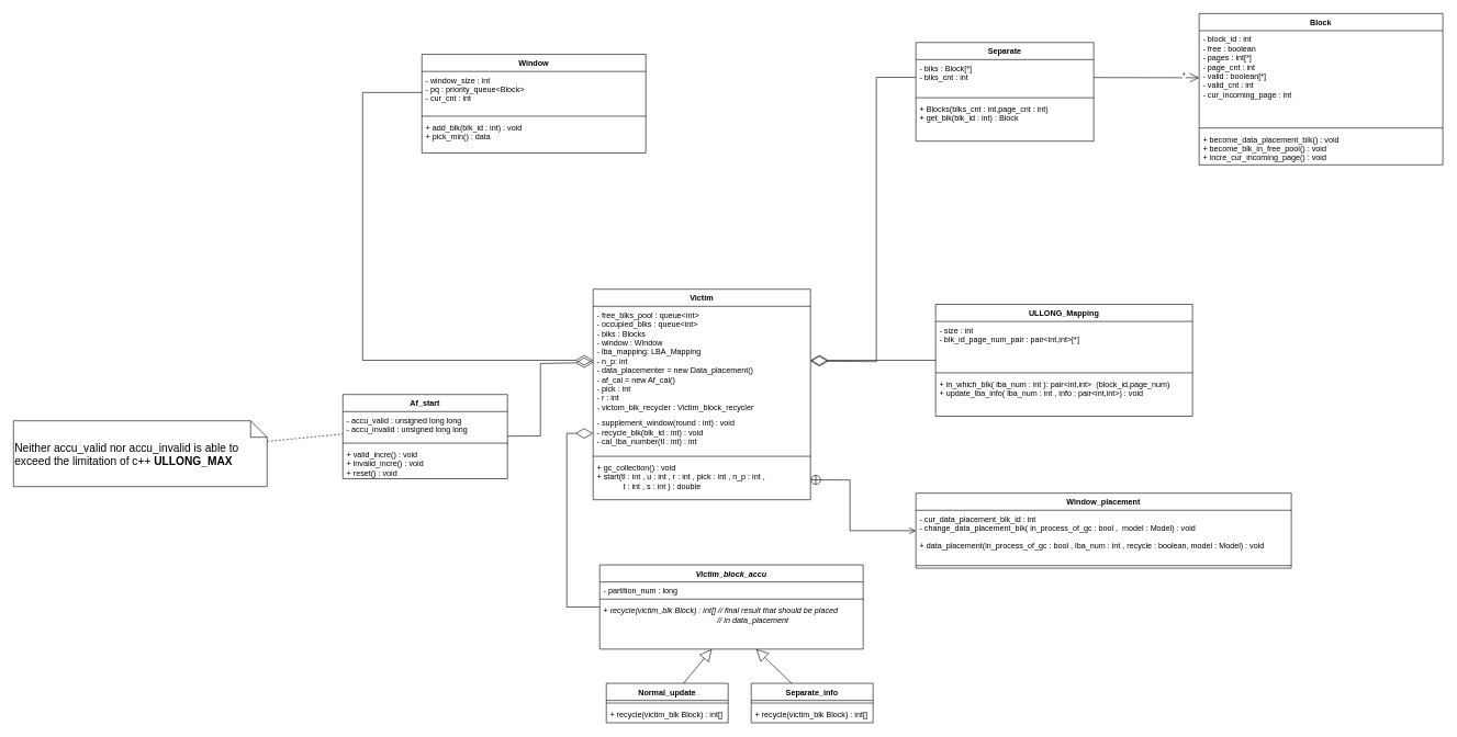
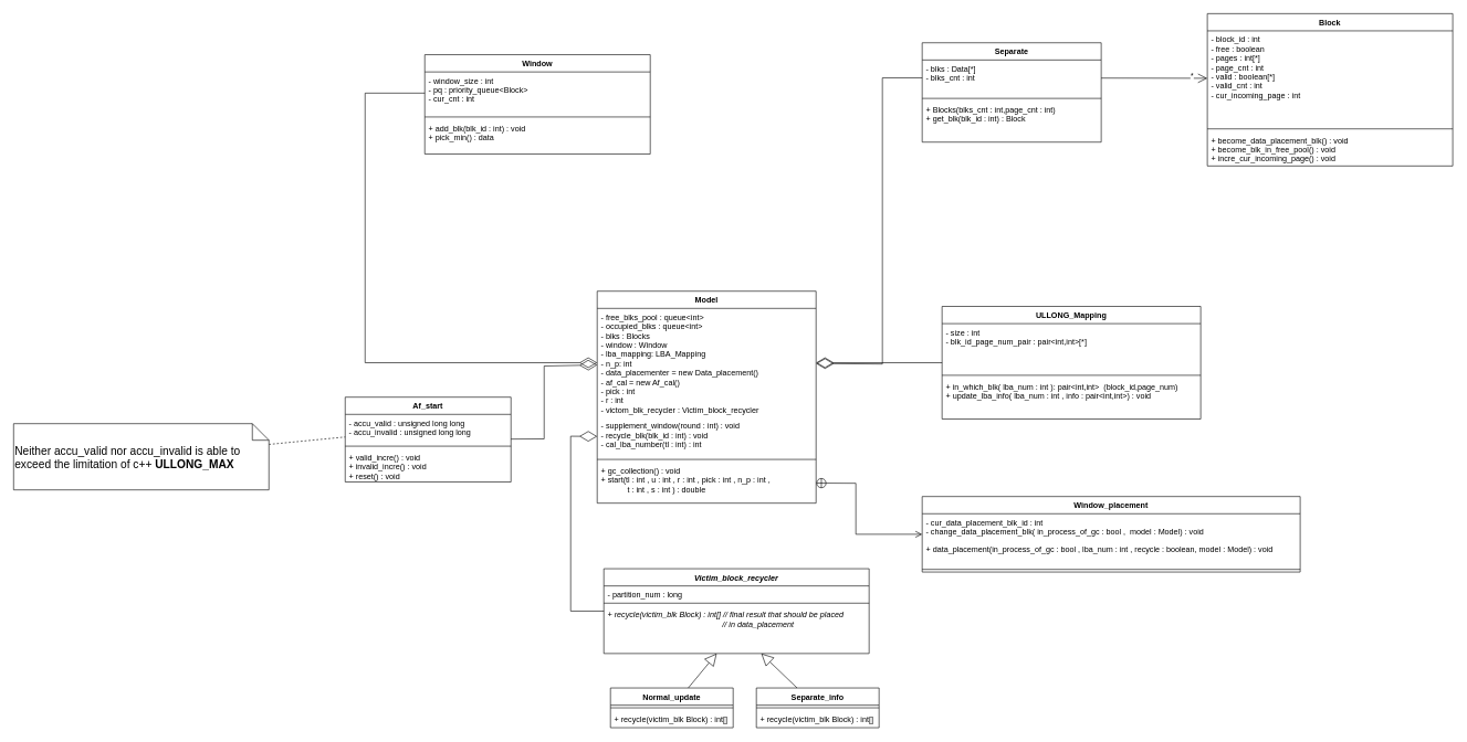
  <mxCell id="0" />
  <mxCell id="1" parent="0" />
- <mxCell id="2" value="Victim" style="swimlane;fontStyle=1;align=center;verticalAlign=top;childLayout=stackLayout;horizontal=1;startSize=26;horizontalStack=0;resizeParent=1;resizeParentMax=0;resizeLast=0;collapsible=1;marginBottom=0;" parent="1" vertex="1"><mxGeometry x="900" y="439" width="330" height="320" as="geometry" /></mxCell>
+ <mxCell id="2" value="Model" style="swimlane;fontStyle=1;align=center;verticalAlign=top;childLayout=stackLayout;horizontal=1;startSize=26;horizontalStack=0;resizeParent=1;resizeParentMax=0;resizeLast=0;collapsible=1;marginBottom=0;" parent="1" vertex="1"><mxGeometry x="900" y="439" width="330" height="320" as="geometry" /></mxCell>
  <mxCell id="3" value="- free_blks_pool : queue&lt;int&gt;&#10;- occupied_blks : queue&lt;int&gt;&#10;- blks : Blocks&#10;- window : Window&#10;- lba_mapping: LBA_Mapping&#10;- n_p: int &#10;- data_placementer = new Data_placement()&#10;- af_cal = new Af_cal() &#10;- pick : int &#10;- r : int &#10;- victom_blk_recycler : Victim_block_recycler" style="text;strokeColor=none;fillColor=none;align=left;verticalAlign=top;spacingLeft=4;spacingRight=4;overflow=hidden;rotatable=0;points=[[0,0.5],[1,0.5]];portConstraint=eastwest;" parent="2" vertex="1"><mxGeometry y="26" width="330" height="164" as="geometry" /></mxCell>
  <mxCell id="4" value="- supplement_window(round : int) : void&#10;- recycle_blk(blk_id : int) : void&#10;- cal_lba_number(tl : int) : int&#10; &#10;" style="text;strokeColor=none;fillColor=none;align=left;verticalAlign=top;spacingLeft=4;spacingRight=4;overflow=hidden;rotatable=0;points=[[0,0.5],[1,0.5]];portConstraint=eastwest;" parent="2" vertex="1"><mxGeometry y="190" width="330" height="60" as="geometry" /></mxCell>
  <mxCell id="5" value="" style="line;strokeWidth=1;fillColor=none;align=left;verticalAlign=middle;spacingTop=-1;spacingLeft=3;spacingRight=3;rotatable=0;labelPosition=right;points=[];portConstraint=eastwest;strokeColor=inherit;" parent="2" vertex="1"><mxGeometry y="250" width="330" height="8" as="geometry" /></mxCell>
  <mxCell id="6" value="+ gc_collection() : void&#10;+ start(tl : int , u : int , r : int , pick : int , n_p : int , &#10;            t : int , s : int ) : double" style="text;strokeColor=none;fillColor=none;align=left;verticalAlign=top;spacingLeft=4;spacingRight=4;overflow=hidden;rotatable=0;points=[[0,0.5],[1,0.5]];portConstraint=eastwest;" parent="2" vertex="1"><mxGeometry y="258" width="330" height="62" as="geometry" /></mxCell>
  <mxCell id="7" value="Separate" style="swimlane;fontStyle=1;align=center;verticalAlign=top;childLayout=stackLayout;horizontal=1;startSize=26;horizontalStack=0;resizeParent=1;resizeParentMax=0;resizeLast=0;collapsible=1;marginBottom=0;" parent="1" vertex="1"><mxGeometry x="1390" y="64" width="270" height="150" as="geometry" /></mxCell>
- <mxCell id="8" value="- blks : Block[*]&#10;- blks_cnt : int " style="text;strokeColor=none;fillColor=none;align=left;verticalAlign=top;spacingLeft=4;spacingRight=4;overflow=hidden;rotatable=0;points=[[0,0.5],[1,0.5]];portConstraint=eastwest;" parent="7" vertex="1"><mxGeometry y="26" width="270" height="54" as="geometry" /></mxCell>
+ <mxCell id="8" value="- blks : Data[*]&#10;- blks_cnt : int " style="text;strokeColor=none;fillColor=none;align=left;verticalAlign=top;spacingLeft=4;spacingRight=4;overflow=hidden;rotatable=0;points=[[0,0.5],[1,0.5]];portConstraint=eastwest;" parent="7" vertex="1"><mxGeometry y="26" width="270" height="54" as="geometry" /></mxCell>
  <mxCell id="9" value="" style="line;strokeWidth=1;fillColor=none;align=left;verticalAlign=middle;spacingTop=-1;spacingLeft=3;spacingRight=3;rotatable=0;labelPosition=right;points=[];portConstraint=eastwest;strokeColor=inherit;" parent="7" vertex="1"><mxGeometry y="80" width="270" height="8" as="geometry" /></mxCell>
  <mxCell id="10" value="+ Blocks(blks_cnt : int,page_cnt : int)&#10;+ get_blk(blk_id : int) : Block" style="text;strokeColor=none;fillColor=none;align=left;verticalAlign=top;spacingLeft=4;spacingRight=4;overflow=hidden;rotatable=0;points=[[0,0.5],[1,0.5]];portConstraint=eastwest;" parent="7" vertex="1"><mxGeometry y="88" width="270" height="62" as="geometry" /></mxCell>
  <mxCell id="11" value="" style="endArrow=open;endFill=1;endSize=12;html=1;rounded=0;" parent="1" source="8" target="32" edge="1"><mxGeometry width="160" relative="1" as="geometry"><mxPoint x="1600" y="65" as="sourcePoint" /><mxPoint x="1790" y="120.172" as="targetPoint" /></mxGeometry></mxCell>
  <mxCell id="12" value="*" style="edgeLabel;html=1;align=center;verticalAlign=middle;resizable=0;points=[];" parent="11" vertex="1" connectable="0"><mxGeometry x="0.698" y="3" relative="1" as="geometry"><mxPoint as="offset" /></mxGeometry></mxCell>
  <mxCell id="13" value="ULLONG_Mapping" style="swimlane;fontStyle=1;align=center;verticalAlign=top;childLayout=stackLayout;horizontal=1;startSize=26;horizontalStack=0;resizeParent=1;resizeParentMax=0;resizeLast=0;collapsible=1;marginBottom=0;" parent="1" vertex="1"><mxGeometry x="1420" y="462" width="390" height="170" as="geometry" /></mxCell>
  <mxCell id="14" value="- size : int &#10;- blk_id_page_num_pair : pair&lt;int,int&gt;[*]" style="text;strokeColor=none;fillColor=none;align=left;verticalAlign=top;spacingLeft=4;spacingRight=4;overflow=hidden;rotatable=0;points=[[0,0.5],[1,0.5]];portConstraint=eastwest;" parent="13" vertex="1"><mxGeometry y="26" width="390" height="74" as="geometry" /></mxCell>
  <mxCell id="15" value="" style="line;strokeWidth=1;fillColor=none;align=left;verticalAlign=middle;spacingTop=-1;spacingLeft=3;spacingRight=3;rotatable=0;labelPosition=right;points=[];portConstraint=eastwest;strokeColor=inherit;" parent="13" vertex="1"><mxGeometry y="100" width="390" height="8" as="geometry" /></mxCell>
  <mxCell id="16" value="+ in_which_blk( lba_num : int ): pair&lt;int,int&gt;  (block_id,page_num)&#10;+ update_lba_info( lba_num : int , info : pair&lt;int,int&gt;) : void " style="text;strokeColor=none;fillColor=none;align=left;verticalAlign=top;spacingLeft=4;spacingRight=4;overflow=hidden;rotatable=0;points=[[0,0.5],[1,0.5]];portConstraint=eastwest;" parent="13" vertex="1"><mxGeometry y="108" width="390" height="62" as="geometry" /></mxCell>
  <mxCell id="17" value="Window_placement" style="swimlane;fontStyle=1;align=center;verticalAlign=top;childLayout=stackLayout;horizontal=1;startSize=26;horizontalStack=0;resizeParent=1;resizeParentMax=0;resizeLast=0;collapsible=1;marginBottom=0;" parent="1" vertex="1"><mxGeometry x="1390" y="749" width="570" height="114" as="geometry" /></mxCell>
  <mxCell id="18" value="- cur_data_placement_blk_id : int&#10;- change_data_placement_blk( in_process_of_gc : bool ,  model : Model) : void" style="text;strokeColor=none;fillColor=none;align=left;verticalAlign=top;spacingLeft=4;spacingRight=4;overflow=hidden;rotatable=0;points=[[0,0.5],[1,0.5]];portConstraint=eastwest;" parent="17" vertex="1"><mxGeometry y="26" width="570" height="40" as="geometry" /></mxCell>
  <mxCell id="19" value="+ data_placement(in_process_of_gc : bool , lba_num : int , recycle : boolean, model : Model) : void &#10;" style="text;strokeColor=none;fillColor=none;align=left;verticalAlign=top;spacingLeft=4;spacingRight=4;overflow=hidden;rotatable=0;points=[[0,0.5],[1,0.5]];portConstraint=eastwest;" parent="17" vertex="1"><mxGeometry y="66" width="570" height="40" as="geometry" /></mxCell>
  <mxCell id="20" value="" style="line;strokeWidth=1;fillColor=none;align=left;verticalAlign=middle;spacingTop=-1;spacingLeft=3;spacingRight=3;rotatable=0;labelPosition=right;points=[];portConstraint=eastwest;strokeColor=inherit;" parent="17" vertex="1"><mxGeometry y="106" width="570" height="8" as="geometry" /></mxCell>
  <mxCell id="21" value="Af_start" style="swimlane;fontStyle=1;align=center;verticalAlign=top;childLayout=stackLayout;horizontal=1;startSize=26;horizontalStack=0;resizeParent=1;resizeParentMax=0;resizeLast=0;collapsible=1;marginBottom=0;" parent="1" vertex="1"><mxGeometry x="520" y="599" width="250" height="128" as="geometry" /></mxCell>
  <mxCell id="22" value="- accu_valid : unsigned long long&#10;- accu_invalid : unsigned long long" style="text;strokeColor=none;fillColor=none;align=left;verticalAlign=top;spacingLeft=4;spacingRight=4;overflow=hidden;rotatable=0;points=[[0,0.5],[1,0.5]];portConstraint=eastwest;" parent="21" vertex="1"><mxGeometry y="26" width="250" height="44" as="geometry" /></mxCell>
  <mxCell id="23" value="" style="line;strokeWidth=1;fillColor=none;align=left;verticalAlign=middle;spacingTop=-1;spacingLeft=3;spacingRight=3;rotatable=0;labelPosition=right;points=[];portConstraint=eastwest;strokeColor=inherit;" parent="21" vertex="1"><mxGeometry y="70" width="250" height="8" as="geometry" /></mxCell>
  <mxCell id="24" value="+ valid_incre() : void&#10;+ invalid_incre() : void&#10;+ reset() : void" style="text;strokeColor=none;fillColor=none;align=left;verticalAlign=top;spacingLeft=4;spacingRight=4;overflow=hidden;rotatable=0;points=[[0,0.5],[1,0.5]];portConstraint=eastwest;" parent="21" vertex="1"><mxGeometry y="78" width="250" height="50" as="geometry" /></mxCell>
  <mxCell id="25" value="" style="endArrow=diamondThin;endFill=0;endSize=24;html=1;rounded=0;" parent="1" source="21" target="3" edge="1"><mxGeometry width="160" relative="1" as="geometry"><mxPoint x="790" y="489" as="sourcePoint" /><mxPoint x="950" y="489" as="targetPoint" /><Array as="points"><mxPoint x="820" y="662" /><mxPoint x="820" y="552" /></Array></mxGeometry></mxCell>
  <mxCell id="26" value="" style="endArrow=diamondThin;endFill=0;endSize=24;html=1;rounded=0;" parent="1" source="8" target="3" edge="1"><mxGeometry width="160" relative="1" as="geometry"><mxPoint x="1240" y="259" as="sourcePoint" /><mxPoint x="1400" y="259" as="targetPoint" /><Array as="points"><mxPoint x="1330" y="117" /><mxPoint x="1330" y="549" /></Array></mxGeometry></mxCell>
  <mxCell id="27" value="" style="endArrow=diamondThin;endFill=0;endSize=24;html=1;rounded=0;" parent="1" source="13" target="3" edge="1"><mxGeometry width="160" relative="1" as="geometry"><mxPoint x="1400" y="127" as="sourcePoint" /><mxPoint x="1240" y="560.132" as="targetPoint" /><Array as="points" /></mxGeometry></mxCell>
  <mxCell id="28" value="" style="endArrow=none;dashed=1;html=1;rounded=0;fontSize=17;" parent="1" source="29" target="22" edge="1"><mxGeometry width="50" height="50" relative="1" as="geometry"><mxPoint x="285" y="842.966" as="sourcePoint" /><mxPoint x="515.08" y="619" as="targetPoint" /></mxGeometry></mxCell>
  <mxCell id="29" value="Neither accu_valid nor accu_invalid is able to exceed the limitation of c++&amp;nbsp;&lt;strong&gt;ULLONG_MAX&lt;/strong&gt;&lt;br&gt;&amp;nbsp;" style="shape=note2;boundedLbl=1;whiteSpace=wrap;html=1;size=25;verticalAlign=top;align=left;fontSize=17;" parent="1" vertex="1"><mxGeometry x="20" y="639" width="385" height="100" as="geometry" /></mxCell>
  <mxCell id="30" value="" style="endArrow=diamondThin;endFill=0;endSize=24;html=1;rounded=0;" parent="1" source="36" target="3" edge="1"><mxGeometry width="160" relative="1" as="geometry"><mxPoint x="120" y="69.821" as="sourcePoint" /><mxPoint x="640" y="429" as="targetPoint" /><Array as="points"><mxPoint x="550" y="140" /><mxPoint x="550" y="547" /></Array></mxGeometry></mxCell>
  <mxCell id="31" value="Block" style="swimlane;fontStyle=1;align=center;verticalAlign=top;childLayout=stackLayout;horizontal=1;startSize=26;horizontalStack=0;resizeParent=1;resizeParentMax=0;resizeLast=0;collapsible=1;marginBottom=0;" parent="1" vertex="1"><mxGeometry x="1820" y="20" width="370" height="230" as="geometry" /></mxCell>
  <mxCell id="32" value="- block_id : int&#10;- free : boolean&#10;- pages : int[*]&#10;- page_cnt : int&#10;- valid : boolean[*]&#10;- valid_cnt : int&#10;- cur_incoming_page : int" style="text;strokeColor=none;fillColor=none;align=left;verticalAlign=top;spacingLeft=4;spacingRight=4;overflow=hidden;rotatable=0;points=[[0,0.5],[1,0.5]];portConstraint=eastwest;" parent="31" vertex="1"><mxGeometry y="26" width="370" height="144" as="geometry" /></mxCell>
  <mxCell id="33" value="" style="line;strokeWidth=1;fillColor=none;align=left;verticalAlign=middle;spacingTop=-1;spacingLeft=3;spacingRight=3;rotatable=0;labelPosition=right;points=[];portConstraint=eastwest;strokeColor=inherit;" parent="31" vertex="1"><mxGeometry y="170" width="370" height="8" as="geometry" /></mxCell>
  <mxCell id="34" value="+ become_data_placement_blk() : void&#10;+ become_blk_in_free_pool() : void&#10;+ incre_cur_incoming_page() : void" style="text;strokeColor=none;fillColor=none;align=left;verticalAlign=top;spacingLeft=4;spacingRight=4;overflow=hidden;rotatable=0;points=[[0,0.5],[1,0.5]];portConstraint=eastwest;" parent="31" vertex="1"><mxGeometry y="178" width="370" height="52" as="geometry" /></mxCell>
  <mxCell id="35" value="Window" style="swimlane;fontStyle=1;align=center;verticalAlign=top;childLayout=stackLayout;horizontal=1;startSize=26;horizontalStack=0;resizeParent=1;resizeParentMax=0;resizeLast=0;collapsible=1;marginBottom=0;" parent="1" vertex="1"><mxGeometry x="640" y="82" width="340" height="150" as="geometry" /></mxCell>
  <mxCell id="36" value="- window_size : int&#10;- pq : priority_queue&lt;Block&gt;&#10;- cur_cnt : int" style="text;strokeColor=none;fillColor=none;align=left;verticalAlign=top;spacingLeft=4;spacingRight=4;overflow=hidden;rotatable=0;points=[[0,0.5],[1,0.5]];portConstraint=eastwest;" parent="35" vertex="1"><mxGeometry y="26" width="340" height="64" as="geometry" /></mxCell>
  <mxCell id="37" value="" style="line;strokeWidth=1;fillColor=none;align=left;verticalAlign=middle;spacingTop=-1;spacingLeft=3;spacingRight=3;rotatable=0;labelPosition=right;points=[];portConstraint=eastwest;strokeColor=inherit;" parent="35" vertex="1"><mxGeometry y="90" width="340" height="8" as="geometry" /></mxCell>
  <mxCell id="38" value="+ add_blk(blk_id : int) : void&#10;+ pick_min() : data" style="text;strokeColor=none;fillColor=none;align=left;verticalAlign=top;spacingLeft=4;spacingRight=4;overflow=hidden;rotatable=0;points=[[0,0.5],[1,0.5]];portConstraint=eastwest;" parent="35" vertex="1"><mxGeometry y="98" width="340" height="52" as="geometry" /></mxCell>
  <mxCell id="39" value="" style="endArrow=open;startArrow=circlePlus;endFill=0;startFill=0;endSize=8;html=1;rounded=0;" parent="1" source="6" target="17" edge="1"><mxGeometry width="160" relative="1" as="geometry"><mxPoint x="1270" y="579" as="sourcePoint" /><mxPoint x="1430" y="579" as="targetPoint" /><Array as="points"><mxPoint x="1290" y="729" /><mxPoint x="1290" y="806" /></Array></mxGeometry></mxCell>
- <mxCell id="40" value="Victim_block_accu" style="swimlane;fontStyle=3;align=center;verticalAlign=top;childLayout=stackLayout;horizontal=1;startSize=26;horizontalStack=0;resizeParent=1;resizeParentMax=0;resizeLast=0;collapsible=1;marginBottom=0;" parent="1" vertex="1"><mxGeometry x="910" y="858" width="400" height="128" as="geometry" /></mxCell>
+ <mxCell id="40" value="Victim_block_recycler" style="swimlane;fontStyle=3;align=center;verticalAlign=top;childLayout=stackLayout;horizontal=1;startSize=26;horizontalStack=0;resizeParent=1;resizeParentMax=0;resizeLast=0;collapsible=1;marginBottom=0;" parent="1" vertex="1"><mxGeometry x="910" y="858" width="400" height="128" as="geometry" /></mxCell>
  <mxCell id="41" value="- partition_num : long" style="text;strokeColor=none;fillColor=none;align=left;verticalAlign=top;spacingLeft=4;spacingRight=4;overflow=hidden;rotatable=0;points=[[0,0.5],[1,0.5]];portConstraint=eastwest;" parent="40" vertex="1"><mxGeometry y="26" width="400" height="22" as="geometry" /></mxCell>
  <mxCell id="42" value="" style="line;strokeWidth=1;fillColor=none;align=left;verticalAlign=middle;spacingTop=-1;spacingLeft=3;spacingRight=3;rotatable=0;labelPosition=right;points=[];portConstraint=eastwest;strokeColor=inherit;" parent="40" vertex="1"><mxGeometry y="48" width="400" height="8" as="geometry" /></mxCell>
  <mxCell id="43" value="+ recycle(victim_blk Block) : int[] // final result that should be placed&#10;                                                    // in data_placement" style="text;strokeColor=none;fillColor=none;align=left;verticalAlign=top;spacingLeft=4;spacingRight=4;overflow=hidden;rotatable=0;points=[[0,0.5],[1,0.5]];portConstraint=eastwest;fontStyle=2" parent="40" vertex="1"><mxGeometry y="56" width="400" height="72" as="geometry" /></mxCell>
  <mxCell id="44" value="Normal_update" style="swimlane;fontStyle=1;align=center;verticalAlign=top;childLayout=stackLayout;horizontal=1;startSize=26;horizontalStack=0;resizeParent=1;resizeParentMax=0;resizeLast=0;collapsible=1;marginBottom=0;" parent="1" vertex="1"><mxGeometry x="920" y="1038" width="185" height="60" as="geometry" /></mxCell>
  <mxCell id="45" value="" style="line;strokeWidth=1;fillColor=none;align=left;verticalAlign=middle;spacingTop=-1;spacingLeft=3;spacingRight=3;rotatable=0;labelPosition=right;points=[];portConstraint=eastwest;strokeColor=inherit;" parent="44" vertex="1"><mxGeometry y="26" width="185" height="8" as="geometry" /></mxCell>
  <mxCell id="46" value="+ recycle(victim_blk Block) : int[]" style="text;strokeColor=none;fillColor=none;align=left;verticalAlign=top;spacingLeft=4;spacingRight=4;overflow=hidden;rotatable=0;points=[[0,0.5],[1,0.5]];portConstraint=eastwest;" parent="44" vertex="1"><mxGeometry y="34" width="185" height="26" as="geometry" /></mxCell>
  <mxCell id="47" value="Separate_info" style="swimlane;fontStyle=1;align=center;verticalAlign=top;childLayout=stackLayout;horizontal=1;startSize=26;horizontalStack=0;resizeParent=1;resizeParentMax=0;resizeLast=0;collapsible=1;marginBottom=0;" parent="1" vertex="1"><mxGeometry x="1140" y="1038" width="185" height="60" as="geometry" /></mxCell>
  <mxCell id="48" value="" style="line;strokeWidth=1;fillColor=none;align=left;verticalAlign=middle;spacingTop=-1;spacingLeft=3;spacingRight=3;rotatable=0;labelPosition=right;points=[];portConstraint=eastwest;strokeColor=inherit;" parent="47" vertex="1"><mxGeometry y="26" width="185" height="8" as="geometry" /></mxCell>
  <mxCell id="49" value="+ recycle(victim_blk Block) : int[]" style="text;strokeColor=none;fillColor=none;align=left;verticalAlign=top;spacingLeft=4;spacingRight=4;overflow=hidden;rotatable=0;points=[[0,0.5],[1,0.5]];portConstraint=eastwest;" parent="47" vertex="1"><mxGeometry y="34" width="185" height="26" as="geometry" /></mxCell>
  <mxCell id="50" value="" style="endArrow=block;endSize=16;endFill=0;html=1;rounded=0;" parent="1" source="44" target="43" edge="1"><mxGeometry width="160" relative="1" as="geometry"><mxPoint x="1050" y="978" as="sourcePoint" /><mxPoint x="1210" y="978" as="targetPoint" /></mxGeometry></mxCell>
  <mxCell id="51" value="" style="endArrow=block;endSize=16;endFill=0;html=1;rounded=0;" parent="1" source="47" target="43" edge="1"><mxGeometry width="160" relative="1" as="geometry"><mxPoint x="1066.716" y="1048" as="sourcePoint" /><mxPoint x="1118.48" y="1000" as="targetPoint" /></mxGeometry></mxCell>
  <mxCell id="52" value="" style="endArrow=diamondThin;endFill=0;endSize=24;html=1;rounded=0;" parent="1" source="40" target="4" edge="1"><mxGeometry width="160" relative="1" as="geometry"><mxPoint x="1000" y="668" as="sourcePoint" /><mxPoint x="1160" y="668" as="targetPoint" /><Array as="points"><mxPoint x="860" y="922" /><mxPoint x="860" y="658" /></Array></mxGeometry></mxCell>
